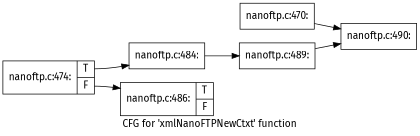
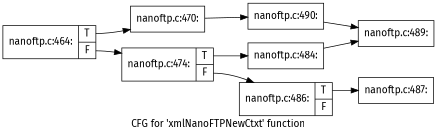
  digraph {
    fontname="Fira Sans"
    label="CFG for 'xmlNanoFTPNewCtxt' function"
    rankdir=LR
    node [fontname="Fira Sans" shape=record]
    edge [fontname="Fira Sans"]
+   n1 [label="{nanoftp.c:464:|{<s0>T|<s1>F}}"]
    n2 [label="{nanoftp.c:470:}"]
    n3 [label="{nanoftp.c:474:|{<s0>T|<s1>F}}"]
    n4 [label="{nanoftp.c:490:}"]
    n5 [label="{nanoftp.c:484:}"]
    n6 [label="{nanoftp.c:486:|{<s0>T|<s1>F}}"]
    n7 [label="{nanoftp.c:489:}"]
+   n8 [label="{nanoftp.c:487:}"]
+   n1 -> n2 [tailport=s0]
+   n1 -> n3 [tailport=s1]
    n2 -> n4
    n3 -> n5 [tailport=s0]
    n3 -> n6 [tailport=s1]
    n5 -> n7
-   n7 -> n4
+   n6 -> n8 [tailport=s0]
+   n4 -> n7
  }
